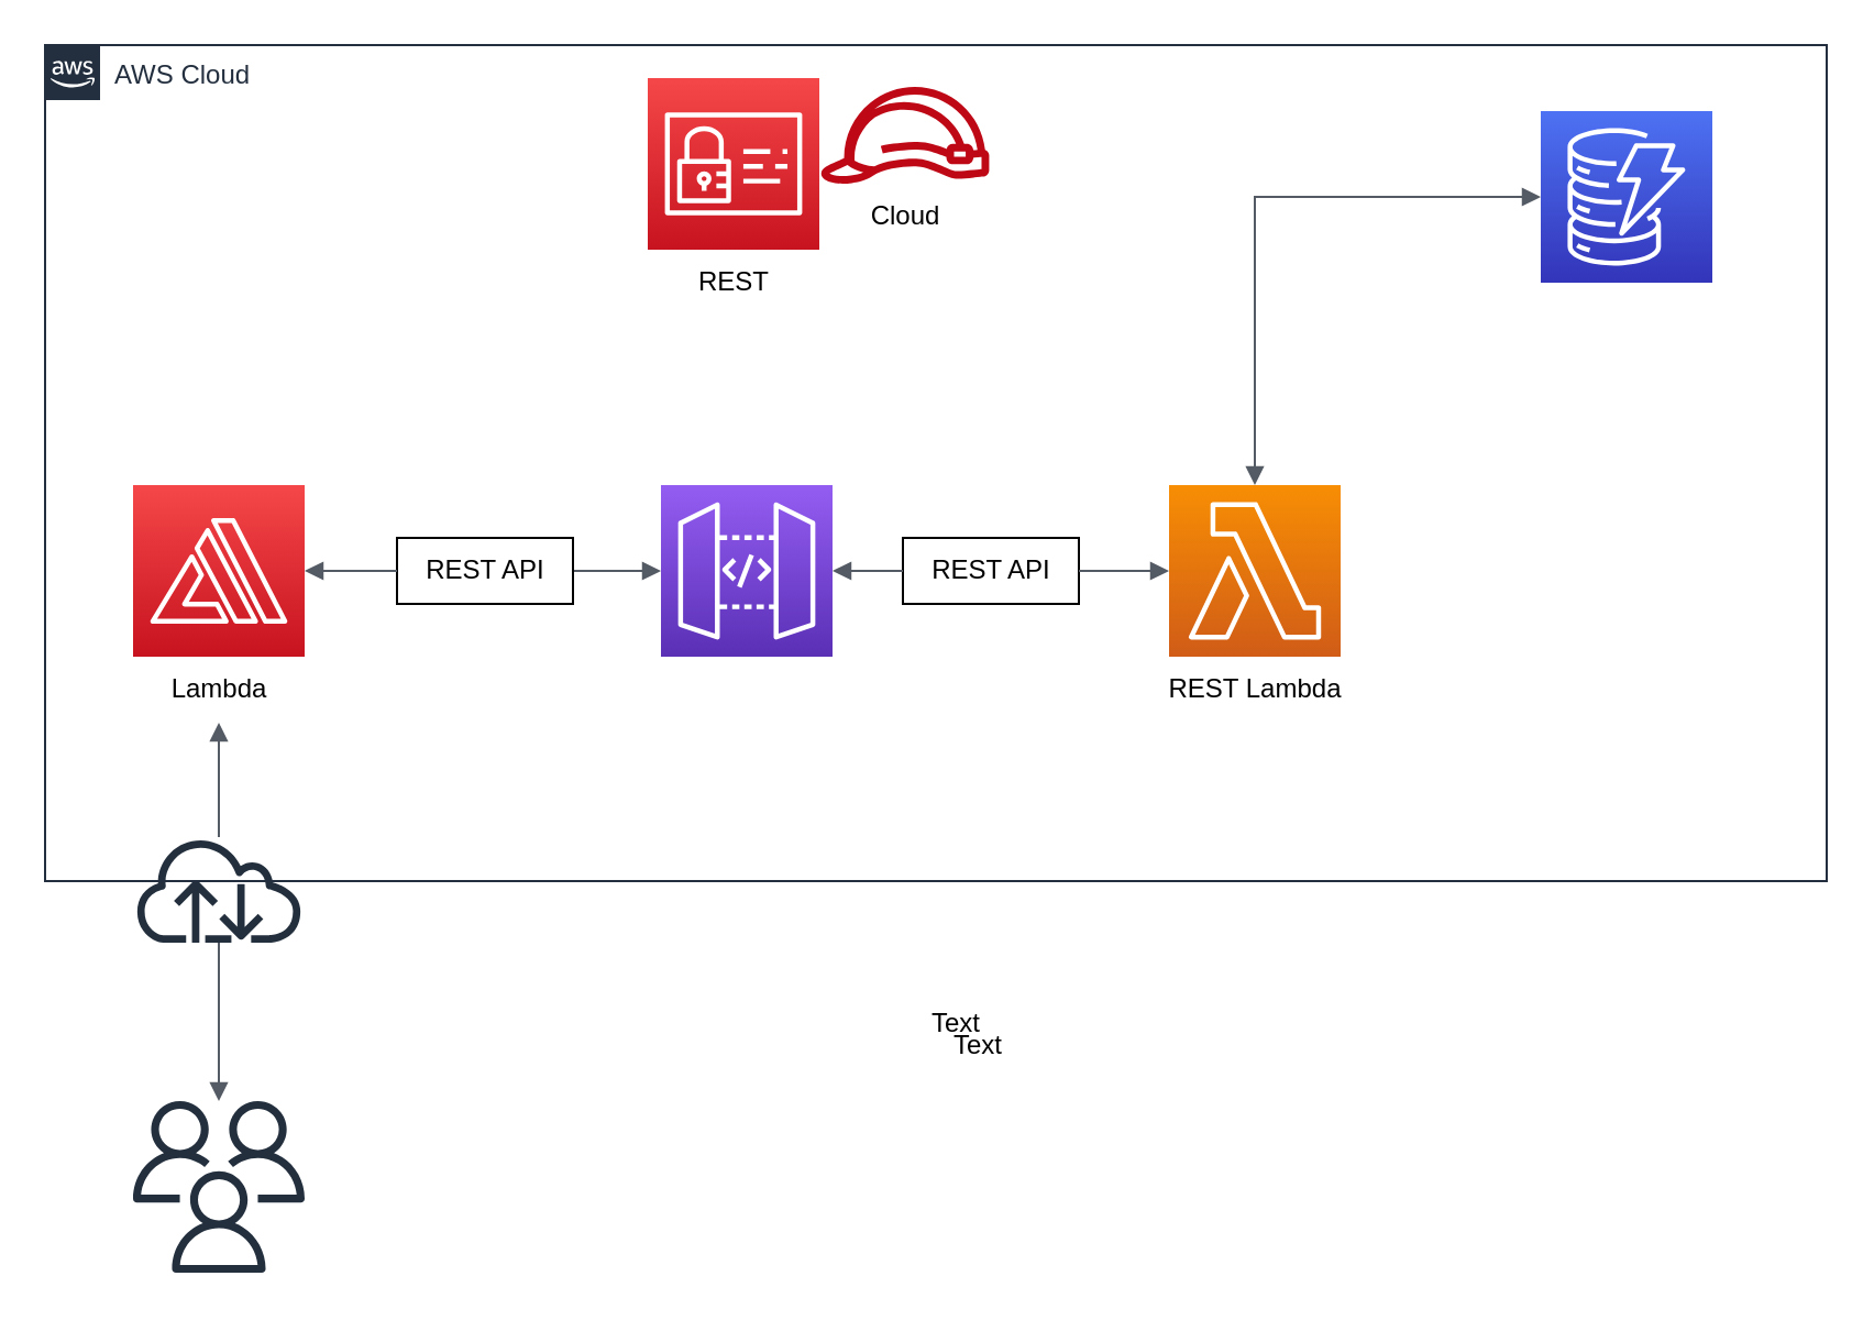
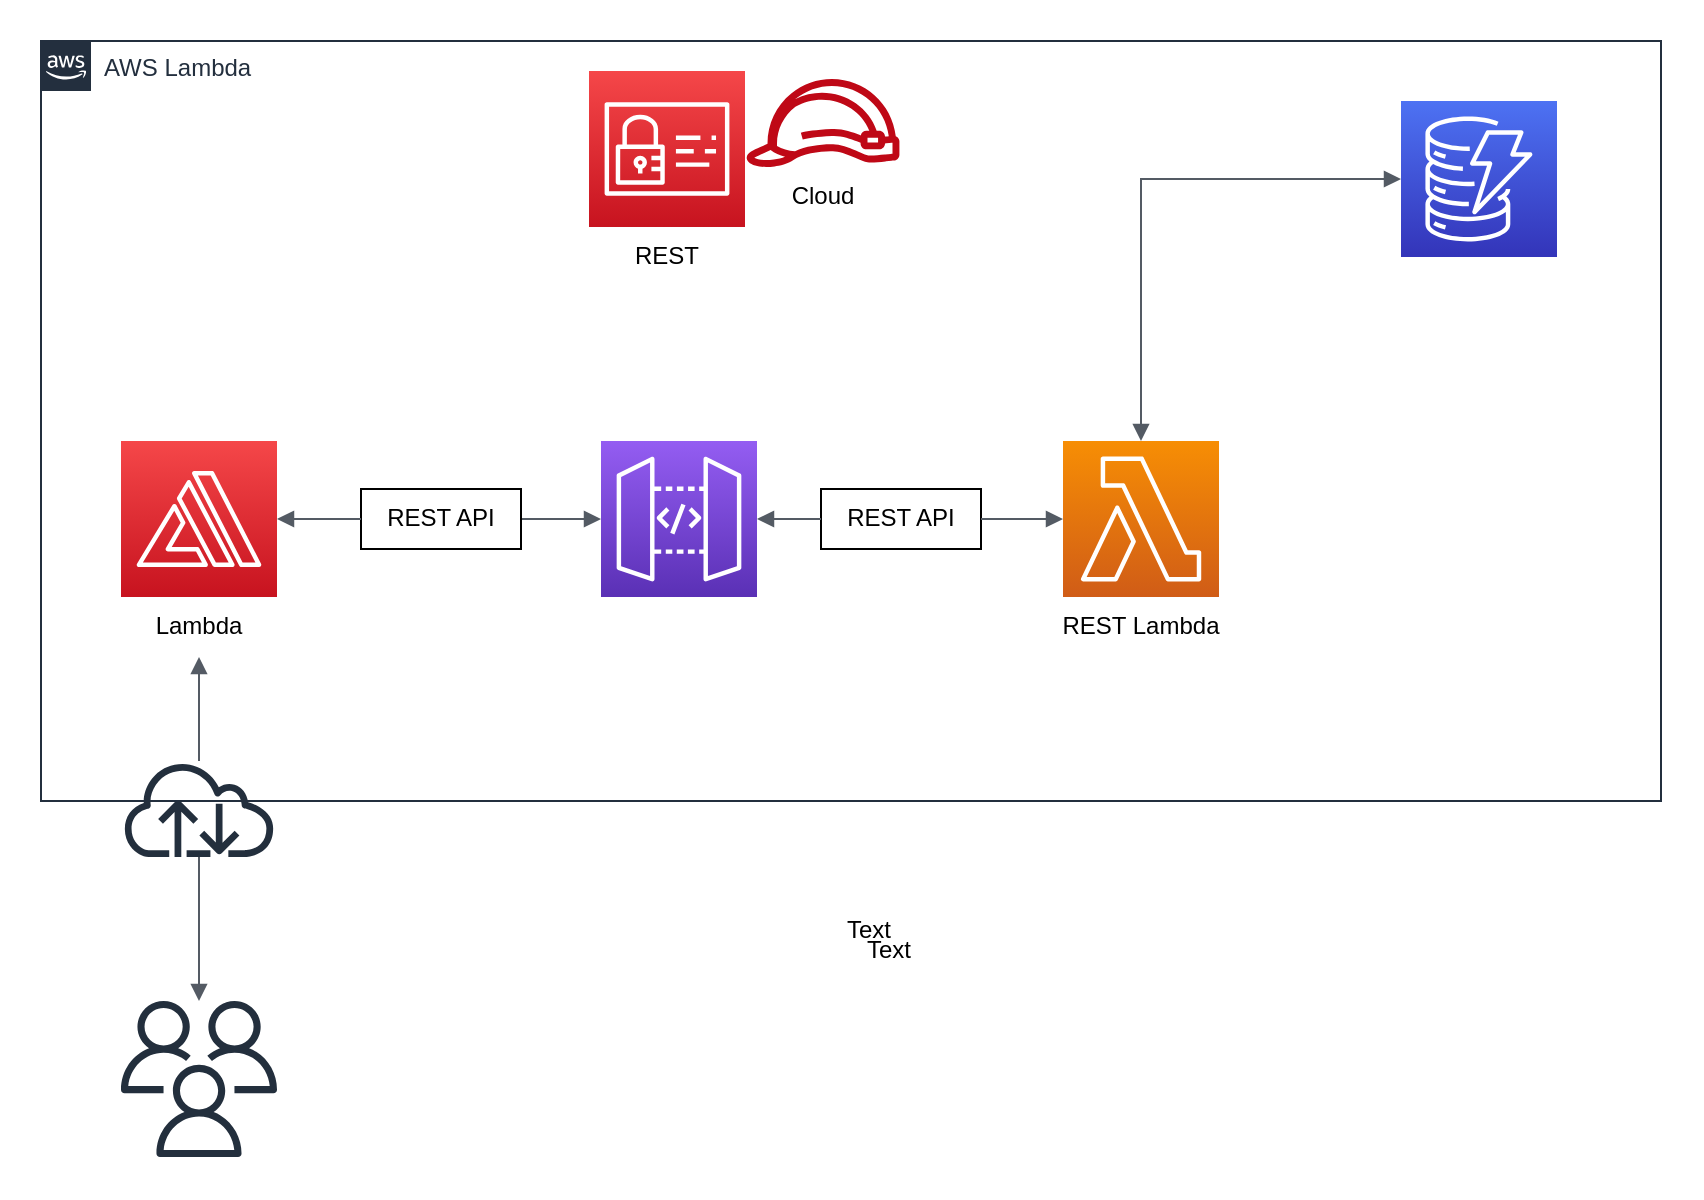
  <mxCell id="0" />
  <mxCell id="1" parent="0" />
  <mxCell id="2" value="" style="edgeStyle=orthogonalEdgeStyle;html=1;endArrow=block;elbow=vertical;startArrow=none;startFill=1;endFill=1;strokeColor=#545B64;rounded=0;exitX=1;exitY=0.5;exitDx=0;exitDy=0;exitPerimeter=0;entryX=0;entryY=0.5;entryDx=0;entryDy=0;entryPerimeter=0;" edge="1" parent="1" source="28" target="8"><mxGeometry width="100" relative="1" as="geometry"><mxPoint x="220" y="220" as="sourcePoint" /><mxPoint x="620" y="240" as="targetPoint" /><Array as="points"><mxPoint x="260" y="259" /></Array></mxGeometry></mxCell>
  <mxCell id="3" value="" style="edgeStyle=orthogonalEdgeStyle;html=1;endArrow=block;elbow=vertical;startArrow=block;startFill=1;endFill=1;strokeColor=#545B64;rounded=0;exitX=0.5;exitY=0;exitDx=0;exitDy=0;exitPerimeter=0;entryX=0;entryY=0.5;entryDx=0;entryDy=0;entryPerimeter=0;" edge="1" parent="1" source="24" target="5"><mxGeometry width="100" relative="1" as="geometry"><mxPoint x="580" y="89" as="sourcePoint" /><mxPoint x="778" y="190" as="targetPoint" /></mxGeometry></mxCell>
  <mxCell id="4" value="" style="group" vertex="1" connectable="0" parent="1"><mxGeometry x="699" y="50" width="80" height="108" as="geometry" /></mxCell>
  <mxCell id="5" value="" style="sketch=0;points=[[0,0,0],[0.25,0,0],[0.5,0,0],[0.75,0,0],[1,0,0],[0,1,0],[0.25,1,0],[0.5,1,0],[0.75,1,0],[1,1,0],[0,0.25,0],[0,0.5,0],[0,0.75,0],[1,0.25,0],[1,0.5,0],[1,0.75,0]];outlineConnect=0;fontColor=#232F3E;gradientColor=#4D72F3;gradientDirection=north;fillColor=#3334B9;strokeColor=#ffffff;dashed=0;verticalLabelPosition=bottom;verticalAlign=top;align=center;html=1;fontSize=12;fontStyle=0;aspect=fixed;shape=mxgraph.aws4.resourceIcon;resIcon=mxgraph.aws4.dynamodb;" parent="4" vertex="1"><mxGeometry x="1" width="78" height="78" as="geometry" /></mxCell>
  <mxCell id="6" value="Text" style="text;html=1;align=center;verticalAlign=middle;resizable=0;points=[];autosize=1;strokeColor=none;fillColor=none;" vertex="1" parent="1"><mxGeometry x="409" y="450" width="50" height="30" as="geometry" /></mxCell>
  <mxCell id="7" value="" style="group" vertex="1" connectable="0" parent="1"><mxGeometry x="294" y="220" width="90" height="110" as="geometry" /></mxCell>
  <mxCell id="8" value="" style="sketch=0;points=[[0,0,0],[0.25,0,0],[0.5,0,0],[0.75,0,0],[1,0,0],[0,1,0],[0.25,1,0],[0.5,1,0],[0.75,1,0],[1,1,0],[0,0.25,0],[0,0.5,0],[0,0.75,0],[1,0.25,0],[1,0.5,0],[1,0.75,0]];outlineConnect=0;fontColor=#232F3E;gradientColor=#945DF2;gradientDirection=north;fillColor=#5A30B5;strokeColor=#ffffff;dashed=0;verticalLabelPosition=bottom;verticalAlign=top;align=center;html=1;fontSize=12;fontStyle=0;aspect=fixed;shape=mxgraph.aws4.resourceIcon;resIcon=mxgraph.aws4.api_gateway;" parent="7" vertex="1"><mxGeometry x="6" width="78" height="78" as="geometry" /></mxCell>
  <mxCell id="9" value="" style="group" vertex="1" connectable="0" parent="1"><mxGeometry x="60" y="220" width="78" height="108" as="geometry" /></mxCell>
  <mxCell id="10" value="" style="sketch=0;points=[[0,0,0],[0.25,0,0],[0.5,0,0],[0.75,0,0],[1,0,0],[0,1,0],[0.25,1,0],[0.5,1,0],[0.75,1,0],[1,1,0],[0,0.25,0],[0,0.5,0],[0,0.75,0],[1,0.25,0],[1,0.5,0],[1,0.75,0]];outlineConnect=0;fontColor=#232F3E;gradientColor=#F54749;gradientDirection=north;fillColor=#C7131F;strokeColor=#ffffff;dashed=0;verticalLabelPosition=bottom;verticalAlign=top;align=center;html=1;fontSize=12;fontStyle=0;aspect=fixed;shape=mxgraph.aws4.resourceIcon;resIcon=mxgraph.aws4.amplify;" parent="9" vertex="1"><mxGeometry width="78" height="78" as="geometry" /></mxCell>
  <mxCell id="11" value="Lambda" style="text;html=1;align=center;verticalAlign=middle;resizable=0;points=[];autosize=1;strokeColor=none;fillColor=none;" vertex="1" parent="9"><mxGeometry x="9" y="78" width="60" height="30" as="geometry" /></mxCell>
  <mxCell id="12" value="" style="sketch=0;outlineConnect=0;fontColor=#232F3E;gradientColor=none;fillColor=#232F3D;strokeColor=none;dashed=0;verticalLabelPosition=bottom;verticalAlign=top;align=center;html=1;fontSize=12;fontStyle=0;aspect=fixed;pointerEvents=1;shape=mxgraph.aws4.users;" vertex="1" parent="1"><mxGeometry x="60" y="500" width="78" height="78" as="geometry" /></mxCell>
  <mxCell id="13" value="" style="sketch=0;outlineConnect=0;fontColor=#232F3E;gradientColor=none;fillColor=#232F3D;strokeColor=none;dashed=0;verticalLabelPosition=bottom;verticalAlign=top;align=center;html=1;fontSize=12;fontStyle=0;aspect=fixed;pointerEvents=1;shape=mxgraph.aws4.internet;" vertex="1" parent="1"><mxGeometry x="60" y="380" width="78" height="48" as="geometry" /></mxCell>
  <mxCell id="14" value="" style="edgeStyle=orthogonalEdgeStyle;html=1;endArrow=block;elbow=vertical;startArrow=none;endFill=1;strokeColor=#545B64;rounded=0;" edge="1" parent="1" source="13" target="12"><mxGeometry width="100" relative="1" as="geometry"><mxPoint x="380" y="330" as="sourcePoint" /><mxPoint x="480" y="330" as="targetPoint" /></mxGeometry></mxCell>
  <mxCell id="15" value="" style="edgeStyle=orthogonalEdgeStyle;html=1;endArrow=none;elbow=vertical;startArrow=block;startFill=1;strokeColor=#545B64;rounded=0;" edge="1" parent="1" source="11" target="13"><mxGeometry width="100" relative="1" as="geometry"><mxPoint x="260" y="440" as="sourcePoint" /><mxPoint x="210" y="340" as="targetPoint" /></mxGeometry></mxCell>
- <mxCell id="16" value="AWS Cloud" style="points=[[0,0],[0.25,0],[0.5,0],[0.75,0],[1,0],[1,0.25],[1,0.5],[1,0.75],[1,1],[0.75,1],[0.5,1],[0.25,1],[0,1],[0,0.75],[0,0.5],[0,0.25]];outlineConnect=0;gradientColor=none;html=1;whiteSpace=wrap;fontSize=12;fontStyle=0;container=1;pointerEvents=0;collapsible=0;recursiveResize=0;shape=mxgraph.aws4.group;grIcon=mxgraph.aws4.group_aws_cloud_alt;strokeColor=#232F3E;fillColor=none;verticalAlign=top;align=left;spacingLeft=30;fontColor=#232F3E;dashed=0;movable=0;resizable=0;rotatable=0;deletable=0;editable=0;connectable=0;" parent="1" vertex="1"><mxGeometry width="810" height="380" as="geometry" x="20" y="20" /></mxCell>
+ <mxCell id="16" value="AWS Lambda" style="points=[[0,0],[0.25,0],[0.5,0],[0.75,0],[1,0],[1,0.25],[1,0.5],[1,0.75],[1,1],[0.75,1],[0.5,1],[0.25,1],[0,1],[0,0.75],[0,0.5],[0,0.25]];outlineConnect=0;gradientColor=none;html=1;whiteSpace=wrap;fontSize=12;fontStyle=0;container=1;pointerEvents=0;collapsible=0;recursiveResize=0;shape=mxgraph.aws4.group;grIcon=mxgraph.aws4.group_aws_cloud_alt;strokeColor=#232F3E;fillColor=none;verticalAlign=top;align=left;spacingLeft=30;fontColor=#232F3E;dashed=0;movable=0;resizable=0;rotatable=0;deletable=0;editable=0;connectable=0;" parent="1" vertex="1"><mxGeometry width="810" height="380" as="geometry" x="20" y="20" /></mxCell>
  <mxCell id="17" value="" style="group" vertex="1" connectable="0" parent="16"><mxGeometry x="274" y="15" width="78" height="108" as="geometry" /></mxCell>
  <mxCell id="18" value="" style="sketch=0;points=[[0,0,0],[0.25,0,0],[0.5,0,0],[0.75,0,0],[1,0,0],[0,1,0],[0.25,1,0],[0.5,1,0],[0.75,1,0],[1,1,0],[0,0.25,0],[0,0.5,0],[0,0.75,0],[1,0.25,0],[1,0.5,0],[1,0.75,0]];outlineConnect=0;fontColor=#232F3E;gradientColor=#F54749;gradientDirection=north;fillColor=#C7131F;strokeColor=#ffffff;dashed=0;verticalLabelPosition=bottom;verticalAlign=top;align=center;html=1;fontSize=12;fontStyle=0;aspect=fixed;shape=mxgraph.aws4.resourceIcon;resIcon=mxgraph.aws4.identity_and_access_management;" vertex="1" parent="17"><mxGeometry width="78" height="78" as="geometry" /></mxCell>
  <mxCell id="19" value="REST" style="text;html=1;align=center;verticalAlign=middle;resizable=0;points=[];autosize=1;strokeColor=none;fillColor=none;" vertex="1" parent="17"><mxGeometry x="19" y="78" width="40" height="30" as="geometry" /></mxCell>
  <mxCell id="20" value="" style="group" vertex="1" connectable="0" parent="16"><mxGeometry x="352" y="19" width="78" height="74" as="geometry" /></mxCell>
  <mxCell id="21" value="" style="sketch=0;outlineConnect=0;fontColor=#232F3E;gradientColor=none;fillColor=#BF0816;strokeColor=none;dashed=0;verticalLabelPosition=bottom;verticalAlign=top;align=center;html=1;fontSize=12;fontStyle=0;aspect=fixed;pointerEvents=1;shape=mxgraph.aws4.role;" vertex="1" parent="20"><mxGeometry width="78" height="44" as="geometry" /></mxCell>
  <mxCell id="22" value="Cloud" style="text;html=1;align=center;verticalAlign=middle;resizable=0;points=[];autosize=1;strokeColor=none;fillColor=none;" vertex="1" parent="20"><mxGeometry x="14" y="44" width="50" height="30" as="geometry" /></mxCell>
  <mxCell id="23" value="" style="group" vertex="1" connectable="0" parent="16"><mxGeometry x="500" y="200" width="100" height="108" as="geometry" /></mxCell>
  <mxCell id="24" value="" style="sketch=0;points=[[0,0,0],[0.25,0,0],[0.5,0,0],[0.75,0,0],[1,0,0],[0,1,0],[0.25,1,0],[0.5,1,0],[0.75,1,0],[1,1,0],[0,0.25,0],[0,0.5,0],[0,0.75,0],[1,0.25,0],[1,0.5,0],[1,0.75,0]];outlineConnect=0;fontColor=#232F3E;gradientColor=#F78E04;gradientDirection=north;fillColor=#D05C17;strokeColor=#ffffff;dashed=0;verticalLabelPosition=bottom;verticalAlign=top;align=center;html=1;fontSize=12;fontStyle=0;aspect=fixed;shape=mxgraph.aws4.resourceIcon;resIcon=mxgraph.aws4.lambda;" vertex="1" parent="23"><mxGeometry x="11" width="78" height="78" as="geometry" /></mxCell>
  <mxCell id="25" value="REST Lambda" style="text;html=1;align=center;verticalAlign=middle;resizable=0;points=[];autosize=1;strokeColor=none;fillColor=none;" vertex="1" parent="23"><mxGeometry y="78" width="100" height="30" as="geometry" /></mxCell>
  <mxCell id="26" value="REST API" style="text;html=1;align=center;verticalAlign=middle;resizable=0;points=[];autosize=1;strokeColor=default;fillColor=none;" vertex="1" parent="16"><mxGeometry x="390" y="224" width="80" height="30" as="geometry" /></mxCell>
  <mxCell id="27" value="" style="edgeStyle=orthogonalEdgeStyle;html=1;endArrow=block;elbow=vertical;startArrow=none;startFill=1;endFill=1;strokeColor=#545B64;rounded=0;exitX=1;exitY=0.5;exitDx=0;exitDy=0;exitPerimeter=0;entryX=0;entryY=0.5;entryDx=0;entryDy=0;entryPerimeter=0;" edge="1" parent="16" source="26" target="24"><mxGeometry width="100" relative="1" as="geometry"><mxPoint x="370" y="250" as="sourcePoint" /><mxPoint x="482" y="161" as="targetPoint" /></mxGeometry></mxCell>
  <mxCell id="28" value="REST API" style="text;html=1;align=center;verticalAlign=middle;resizable=0;points=[];autosize=1;strokeColor=default;fillColor=none;" vertex="1" parent="16"><mxGeometry x="160" y="224" width="80" height="30" as="geometry" /></mxCell>
  <mxCell id="29" value="" style="edgeStyle=orthogonalEdgeStyle;html=1;endArrow=none;elbow=vertical;startArrow=block;startFill=1;endFill=1;strokeColor=#545B64;rounded=0;exitX=1;exitY=0.5;exitDx=0;exitDy=0;exitPerimeter=0;entryX=0;entryY=0.5;entryDx=0;entryDy=0;entryPerimeter=0;" edge="1" parent="1" source="8" target="26"><mxGeometry width="100" relative="1" as="geometry"><mxPoint x="378" y="259" as="sourcePoint" /><mxPoint x="531" y="259" as="targetPoint" /></mxGeometry></mxCell>
  <mxCell id="30" value="" style="edgeStyle=orthogonalEdgeStyle;html=1;endArrow=none;elbow=vertical;startArrow=block;startFill=1;endFill=1;strokeColor=#545B64;rounded=0;exitX=1;exitY=0.5;exitDx=0;exitDy=0;exitPerimeter=0;entryX=0;entryY=0.5;entryDx=0;entryDy=0;entryPerimeter=0;" edge="1" parent="1" source="10" target="28"><mxGeometry width="100" relative="1" as="geometry"><mxPoint x="138" y="259" as="sourcePoint" /><mxPoint x="300" y="259" as="targetPoint" /><Array as="points" /></mxGeometry></mxCell>
  <mxCell id="31" value="Text" style="text;html=1;align=center;verticalAlign=middle;resizable=0;points=[];autosize=1;strokeColor=none;fillColor=none;" vertex="1" parent="1"><mxGeometry x="419" y="460" width="50" height="30" as="geometry" /></mxCell>
